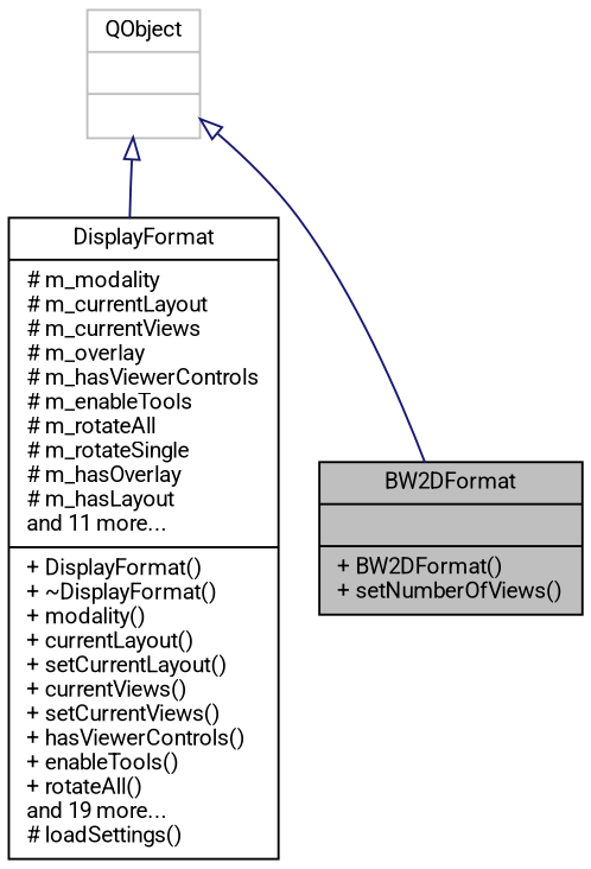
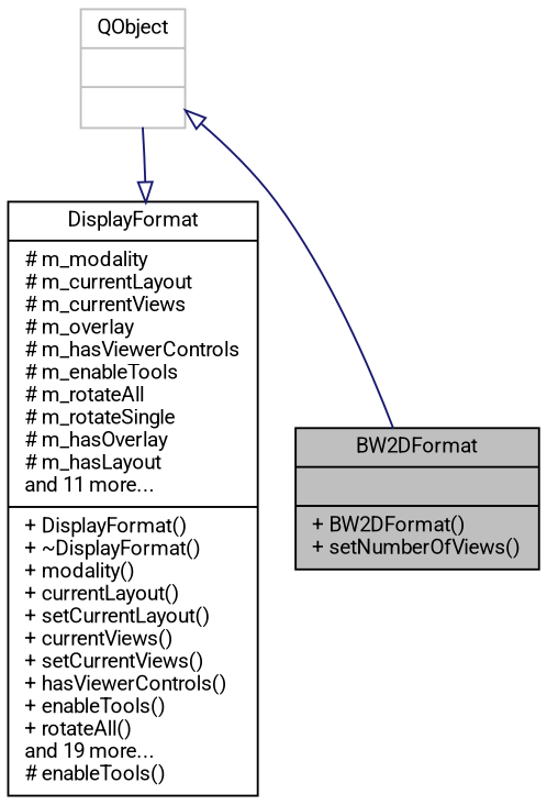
  digraph {
    fontname=Roboto
    node [color=black fillcolor=white fontname=Roboto fontsize=10 shape=record style=filled]
    edge [arrowtail=onormal color=midnightblue dir=back fontname=Roboto fontsize=10 labelfontname=Helvetica labelfontsize=10 style=solid]
    n1 [fillcolor=grey75 fontcolor=black height=0.2 label="{BW2DFormat\n||+ BW2DFormat()\l+ setNumberOfViews()\l}" width=0.4]
-   n2 [height=0.2 label="{DisplayFormat\n|# m_modality\l# m_currentLayout\l# m_currentViews\l# m_overlay\l# m_hasViewerControls\l# m_enableTools\l# m_rotateAll\l# m_rotateSingle\l# m_hasOverlay\l# m_hasLayout\land 11 more...\l|+ DisplayFormat()\l+ ~DisplayFormat()\l+ modality()\l+ currentLayout()\l+ setCurrentLayout()\l+ currentViews()\l+ setCurrentViews()\l+ hasViewerControls()\l+ enableTools()\l+ rotateAll()\land 19 more...\l# loadSettings()\l}" width=0.4]
+   n2 [height=0.2 label="{DisplayFormat\n|# m_modality\l# m_currentLayout\l# m_currentViews\l# m_overlay\l# m_hasViewerControls\l# m_enableTools\l# m_rotateAll\l# m_rotateSingle\l# m_hasOverlay\l# m_hasLayout\land 11 more...\l|+ DisplayFormat()\l+ ~DisplayFormat()\l+ modality()\l+ currentLayout()\l+ setCurrentLayout()\l+ currentViews()\l+ setCurrentViews()\l+ hasViewerControls()\l+ enableTools()\l+ rotateAll()\land 19 more...\l# enableTools()\l}" width=0.4]
    n3 [color=grey75 height=0.2 label="{QObject\n||}" width=0.4]
    n3 -> n1
-   n3 -> n2
+   n2 -> n3
  }
